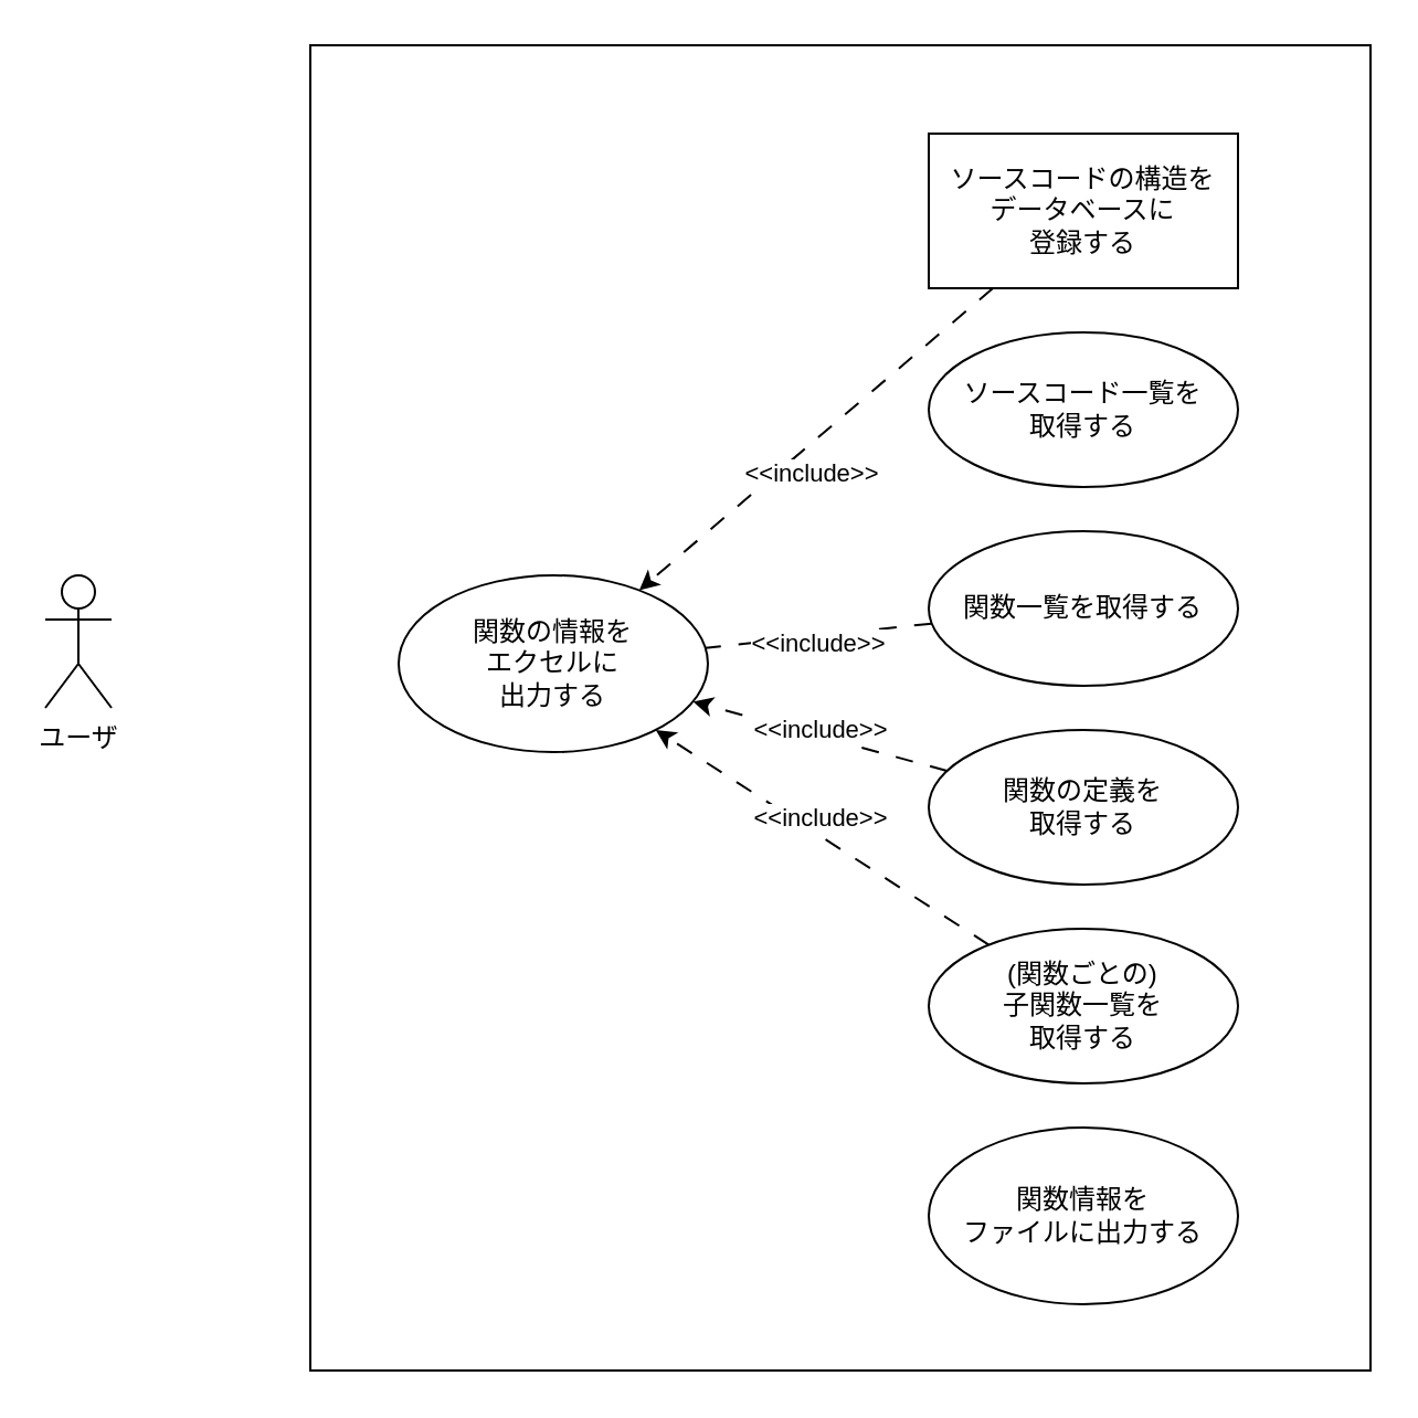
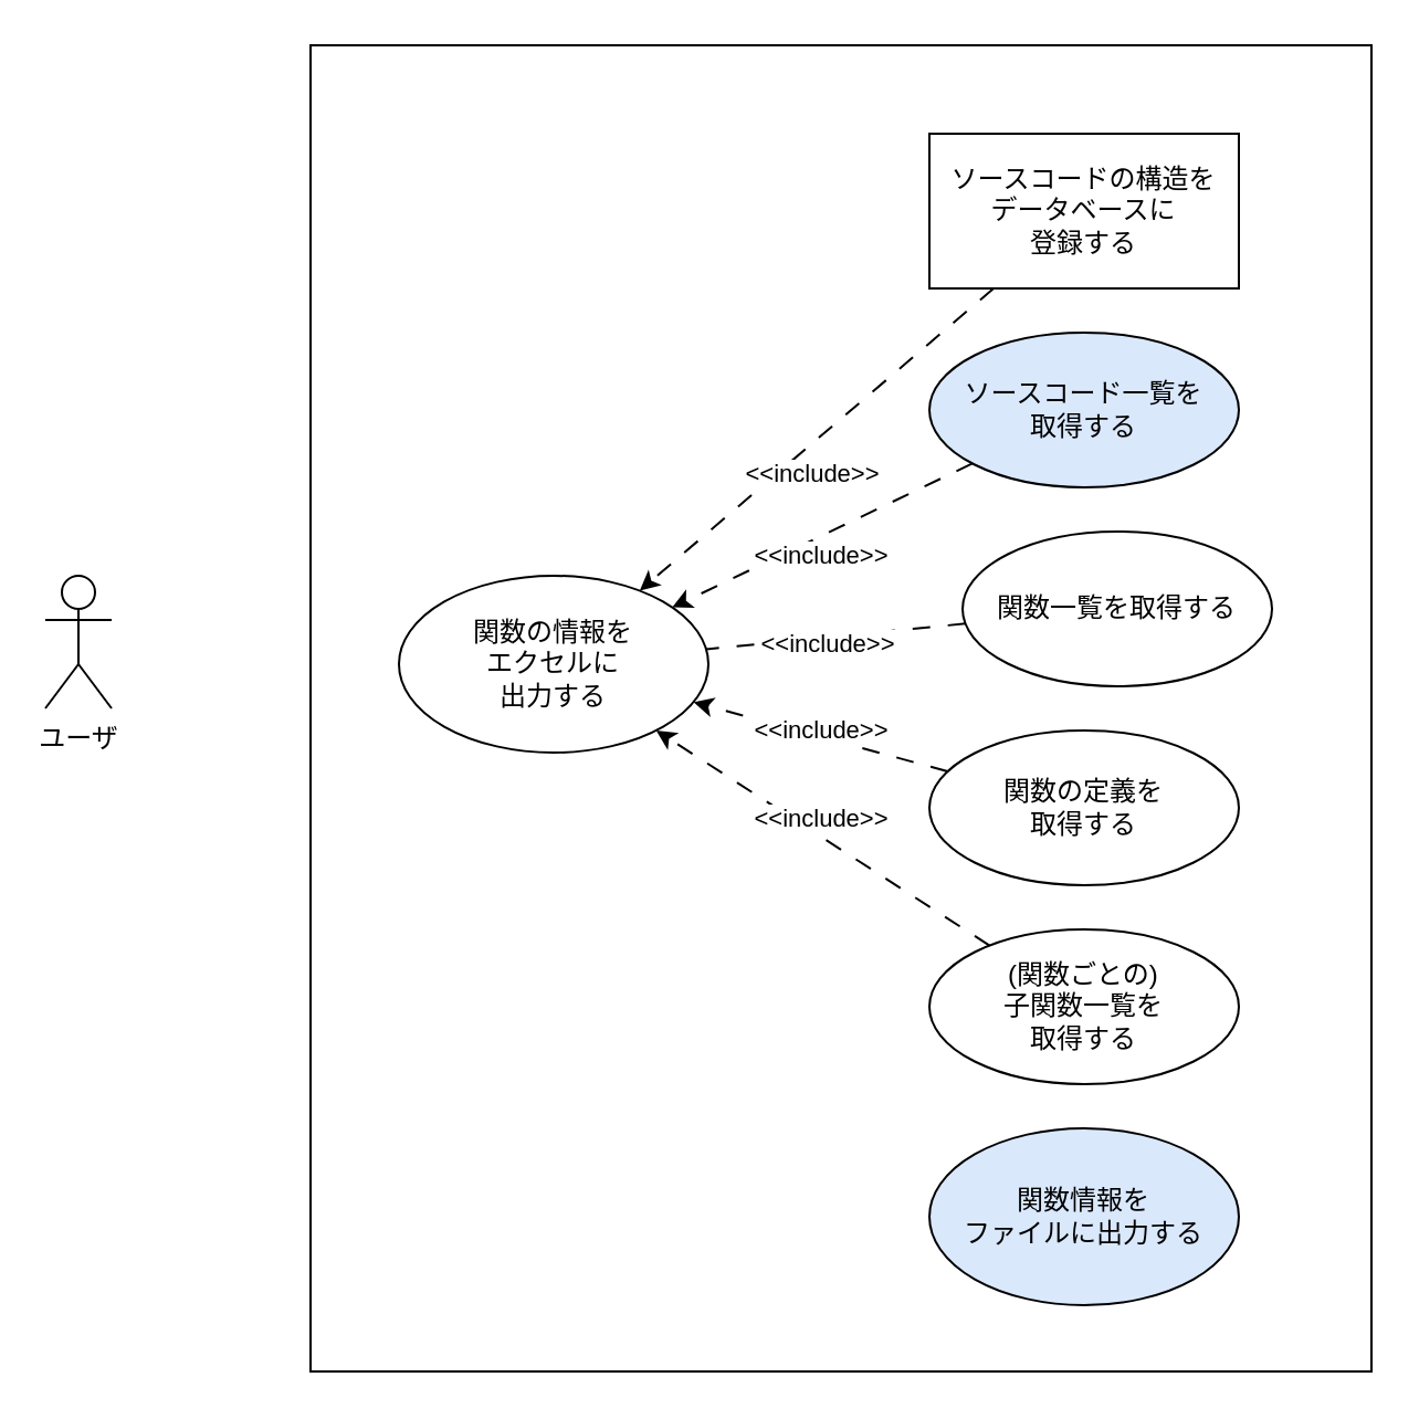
  <mxCell id="0" />
  <mxCell id="1" parent="0" />
  <mxCell id="2" value="" style="rounded=0;whiteSpace=wrap;html=1;" vertex="1" parent="1"><mxGeometry x="140" y="20" width="480" height="600" as="geometry" /></mxCell>
  <mxCell id="3" value="ユーザ" style="shape=umlActor;verticalLabelPosition=bottom;verticalAlign=top;html=1;" vertex="1" parent="1"><mxGeometry x="20" y="260" width="30" height="60" as="geometry" /></mxCell>
  <mxCell id="4" value="ソースコードの構造を&lt;br&gt;データベースに&lt;br&gt;登録する" style="whiteSpace=wrap;html=1;rounded=0;" vertex="1" parent="1"><mxGeometry x="420" y="60" width="140" height="70" as="geometry" /></mxCell>
- <mxCell id="5" value="ソースコード一覧を&lt;br&gt;取得する" style="ellipse;whiteSpace=wrap;html=1;" vertex="1" parent="1"><mxGeometry x="420" y="150" width="140" height="70" as="geometry" /></mxCell>
- <mxCell id="6" value="関数一覧を取得する" style="ellipse;whiteSpace=wrap;html=1;" vertex="1" parent="1"><mxGeometry x="420" y="240" width="140" height="70" as="geometry" /></mxCell>
+ <mxCell id="5" value="ソースコード一覧を&lt;br&gt;取得する" style="ellipse;whiteSpace=wrap;html=1;fillColor=#dae8fc;" vertex="1" parent="1"><mxGeometry x="420" y="150" width="140" height="70" as="geometry" /></mxCell>
+ <mxCell id="6" value="関数一覧を取得する" style="ellipse;whiteSpace=wrap;html=1;" vertex="1" parent="1"><mxGeometry x="435" y="240" width="140" height="70" as="geometry" /></mxCell>
  <mxCell id="7" value="関数の定義を&lt;br&gt;取得する" style="ellipse;whiteSpace=wrap;html=1;" vertex="1" parent="1"><mxGeometry x="420" y="330" width="140" height="70" as="geometry" /></mxCell>
  <mxCell id="8" value="(関数ごとの)&lt;br&gt;子関数一覧を&lt;br&gt;取得する" style="ellipse;whiteSpace=wrap;html=1;" vertex="1" parent="1"><mxGeometry x="420" y="420" width="140" height="70" as="geometry" /></mxCell>
- <mxCell id="9" value="関数情報を&lt;br&gt;ファイルに出力する" style="ellipse;whiteSpace=wrap;html=1;" vertex="1" parent="1"><mxGeometry x="420" y="510" width="140" height="80" as="geometry" /></mxCell>
+ <mxCell id="9" value="関数情報を&lt;br&gt;ファイルに出力する" style="ellipse;whiteSpace=wrap;html=1;fillColor=#dae8fc;" vertex="1" parent="1"><mxGeometry x="420" y="510" width="140" height="80" as="geometry" /></mxCell>
  <mxCell id="10" style="rounded=0;orthogonalLoop=1;jettySize=auto;html=1;dashed=1;dashPattern=8 8;" edge="1" parent="1" source="4" target="20"><mxGeometry relative="1" as="geometry"><mxPoint x="260" y="140" as="sourcePoint" /></mxGeometry></mxCell>
  <mxCell id="11" value="&amp;lt;&amp;lt;include&amp;gt;&amp;gt;" style="edgeLabel;html=1;align=center;verticalAlign=middle;resizable=0;points=[];" vertex="1" connectable="0" parent="10"><mxGeometry x="-0.356" y="-2" relative="1" as="geometry"><mxPoint x="-30" y="41" as="offset" /></mxGeometry></mxCell>
+ <mxCell id="12" style="edgeStyle=none;rounded=0;orthogonalLoop=1;jettySize=auto;html=1;dashed=1;dashPattern=8 8;" edge="1" parent="1" source="5" target="20"><mxGeometry relative="1" as="geometry"><mxPoint x="290" y="140" as="sourcePoint" /></mxGeometry></mxCell>
+ <mxCell id="13" value="&amp;lt;&amp;lt;include&amp;gt;&amp;gt;" style="edgeLabel;html=1;align=center;verticalAlign=middle;resizable=0;points=[];" vertex="1" connectable="0" parent="12"><mxGeometry x="-0.266" y="-1" relative="1" as="geometry"><mxPoint x="-19" y="18" as="offset" /></mxGeometry></mxCell>
  <mxCell id="14" style="edgeStyle=none;rounded=0;orthogonalLoop=1;jettySize=auto;html=1;dashed=1;dashPattern=8 8;endArrow=none;" edge="1" parent="1" source="6" target="20"><mxGeometry relative="1" as="geometry"><mxPoint x="700" y="230" as="sourcePoint" /></mxGeometry></mxCell>
  <mxCell id="15" value="&amp;lt;&amp;lt;include&amp;gt;&amp;gt;" style="edgeLabel;html=1;align=center;verticalAlign=middle;resizable=0;points=[];" vertex="1" connectable="0" parent="14"><mxGeometry x="0.386" y="1" relative="1" as="geometry"><mxPoint x="19" as="offset" /></mxGeometry></mxCell>
  <mxCell id="16" style="edgeStyle=none;rounded=0;orthogonalLoop=1;jettySize=auto;html=1;dashed=1;dashPattern=8 8;" edge="1" parent="1" source="7" target="20"><mxGeometry relative="1" as="geometry"><mxPoint x="200" y="490" as="sourcePoint" /></mxGeometry></mxCell>
  <mxCell id="17" value="&amp;lt;&amp;lt;include&amp;gt;&amp;gt;" style="edgeLabel;html=1;align=center;verticalAlign=middle;resizable=0;points=[];" vertex="1" connectable="0" parent="16"><mxGeometry x="-0.364" y="-2" relative="1" as="geometry"><mxPoint x="-22" y="-7" as="offset" /></mxGeometry></mxCell>
  <mxCell id="18" style="edgeStyle=none;rounded=0;orthogonalLoop=1;jettySize=auto;html=1;dashed=1;dashPattern=8 8;" edge="1" parent="1" source="8" target="20"><mxGeometry relative="1" as="geometry"><mxPoint x="180" y="600" as="sourcePoint" /></mxGeometry></mxCell>
  <mxCell id="19" value="&amp;lt;&amp;lt;include&amp;gt;&amp;gt;" style="edgeLabel;html=1;align=center;verticalAlign=middle;resizable=0;points=[];" vertex="1" connectable="0" parent="18"><mxGeometry x="0.351" y="-1" relative="1" as="geometry"><mxPoint x="24" y="9" as="offset" /></mxGeometry></mxCell>
  <mxCell id="20" value="関数の情報を&lt;br&gt;エクセルに&lt;br&gt;出力する" style="ellipse;whiteSpace=wrap;html=1;" vertex="1" parent="1"><mxGeometry x="180" y="260" width="140" height="80" as="geometry" /></mxCell>
